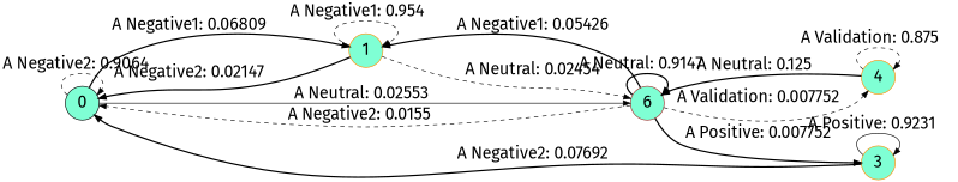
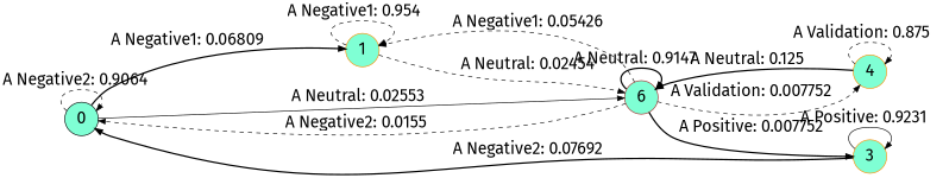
  digraph {
    fontname="Fira Sans"
    rankdir=LR
    node [color=darkorange fillcolor=aquamarine fontname="Fira Sans" fontsize=24 shape=circle style=filled]
    edge [fontname="Fira Sans" fontsize=24 style=dashed]
    0 [color=black]
    1
    n3 [color=brown label=6]
    3
    4
    0 -> 0 [label="A Negative2: 0.9064   "]
    0 -> 1 [label="A Negative1: 0.06809  " style=bold]
    0 -> n3 [label="A Neutral: 0.02553  " style=solid]
-   1 -> 0 [label="A Negative2: 0.02147  " style=bold]
    1 -> 1 [label="A Negative1: 0.954    "]
    1 -> n3 [label="A Neutral: 0.02454  "]
    n3 -> 0 [label="A Negative2: 0.0155   "]
-   n3 -> 1 [label="A Negative1: 0.05426  " style=bold]
+   n3 -> 1 [label="A Negative1: 0.05426  "]
    n3 -> n3 [label="A Neutral: 0.9147   " style=bold]
    n3 -> 3 [label="A Positive: 0.007752  " style=bold]
    n3 -> 4 [label="A Validation: 0.007752  "]
    3 -> 0 [label="A Negative2: 0.07692  " style=bold]
    3 -> 3 [label="A Positive: 0.9231   " style=solid]
    4 -> n3 [label="A Neutral: 0.125    " style=bold]
    4 -> 4 [label="A Validation: 0.875    "]
  }
